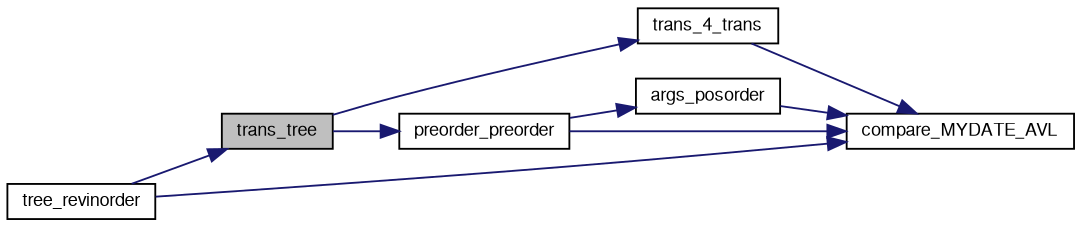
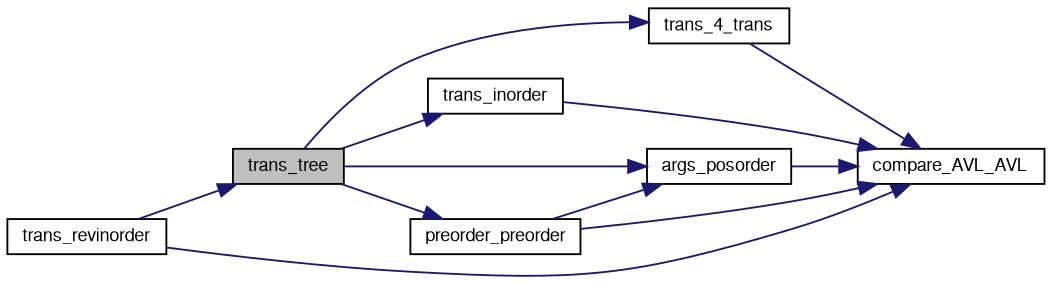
  digraph {
    rankdir=LR
    node [color=black fillcolor=white fontname=FreeSans fontsize=10 shape=record style=filled]
    edge [color=midnightblue fontname=FreeSans fontsize=10 labelfontname=FreeSans labelfontsize=10 style=solid]
    n1 [fillcolor=grey75 fontcolor=black height=0.2 label=trans_tree width=0.4]
    n2 [height=0.2 label=trans_4_trans width=0.4]
+   n3 [height=0.2 label=trans_inorder width=0.4]
    n4 [height=0.2 label=args_posorder width=0.4]
    n5 [height=0.2 label=preorder_preorder width=0.4]
-   n6 [height=0.2 label=compare_MYDATE_AVL width=0.4]
-   n7 [height=0.2 label=tree_revinorder width=0.4]
+   n6 [height=0.2 label=compare_AVL_AVL width=0.4]
+   n7 [height=0.2 label=trans_revinorder width=0.4]
    n1 -> n2
+   n1 -> n3
+   n1 -> n4
    n1 -> n5
    n2 -> n6
+   n3 -> n6
    n4 -> n6
    n5 -> n4
    n5 -> n6
    n7 -> n1
    n7 -> n6
  }
